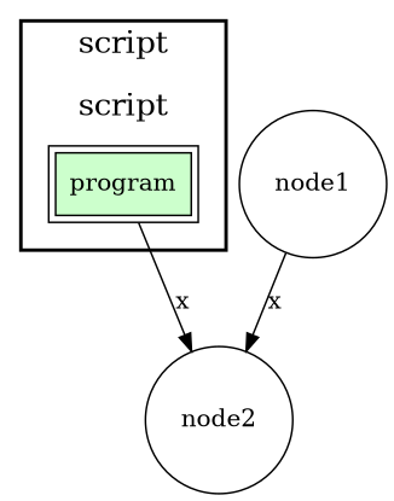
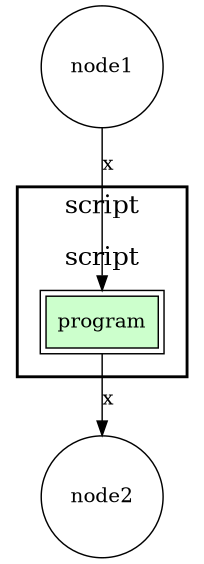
  digraph {
    rankdir=TB
    node [fillcolor="#FFFFFF" peripheries=1 shape=circle style=filled]
    n1 [fillcolor="#CCFFCC" label=program peripheries=2 shape=box width=0.1]
    node2 [width=0.1]
    node1 [width=0.1]
    subgraph cluster_1 {
      fontsize=18
      label=script
      penwidth=2
      subgraph cluster_2 {
        color=white
        fontsize=18
        label=script
        penwidth=2
        n1
      }
    }
    n1 -> node2 [label=x]
-   node1 -> node2 [label=x]
+   node1 -> n1 [label=x]
  }
